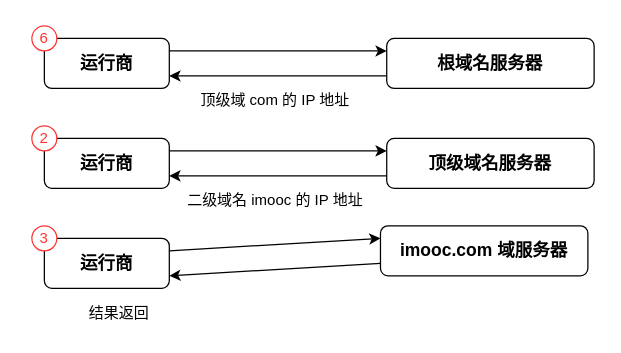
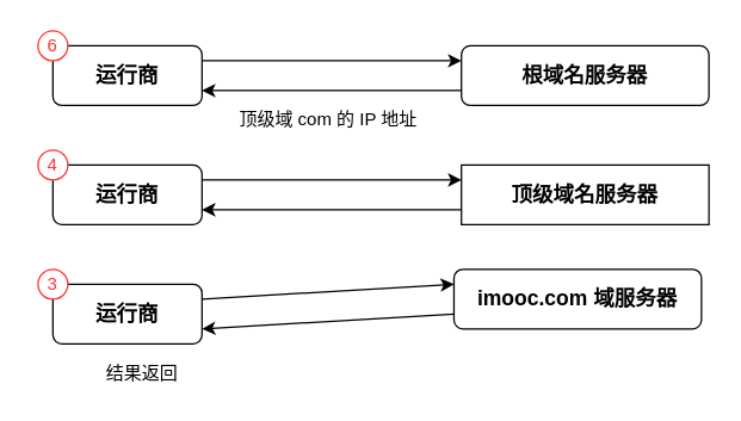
  <mxCell id="0" />
  <mxCell id="1" parent="0" />
  <mxCell id="2" value="运行商" style="rounded=1;whiteSpace=wrap;html=1;fontStyle=1;fontSize=14;" vertex="1" parent="1"><mxGeometry x="35" y="30" width="100" height="40" as="geometry" /></mxCell>
  <mxCell id="3" value="6" style="ellipse;whiteSpace=wrap;html=1;aspect=fixed;fontColor=#FF3333;strokeColor=#FF3333;" vertex="1" parent="1"><mxGeometry x="25" y="20" width="20" height="20" as="geometry" /></mxCell>
  <mxCell id="4" value="根域名服务器" style="rounded=1;whiteSpace=wrap;html=1;fontSize=14;fontStyle=1" vertex="1" parent="1"><mxGeometry x="309" y="30" width="166" height="40" as="geometry" /></mxCell>
  <mxCell id="5" value="" style="endArrow=classic;html=1;exitX=1;exitY=0.25;exitDx=0;exitDy=0;entryX=0;entryY=0.25;entryDx=0;entryDy=0;" edge="1" parent="1" source="2" target="4"><mxGeometry width="50" height="50" relative="1" as="geometry"><mxPoint x="145" y="160" as="sourcePoint" /><mxPoint x="195" y="110" as="targetPoint" /></mxGeometry></mxCell>
  <mxCell id="6" value="" style="endArrow=classic;html=1;exitX=0;exitY=0.75;exitDx=0;exitDy=0;entryX=1;entryY=0.75;entryDx=0;entryDy=0;" edge="1" parent="1" source="4" target="2"><mxGeometry width="50" height="50" relative="1" as="geometry"><mxPoint x="155" y="130" as="sourcePoint" /><mxPoint x="205" y="80" as="targetPoint" /></mxGeometry></mxCell>
  <mxCell id="7" value="顶级域 com 的 IP 地址" style="text;html=1;strokeColor=none;fillColor=none;align=center;verticalAlign=middle;whiteSpace=wrap;rounded=0;" vertex="1" parent="1"><mxGeometry x="155" y="70" width="130" height="20" as="geometry" /></mxCell>
  <mxCell id="8" value="运行商" style="rounded=1;whiteSpace=wrap;html=1;fontStyle=1;fontSize=14;" vertex="1" parent="1"><mxGeometry x="35" y="110" width="100" height="40" as="geometry" /></mxCell>
- <mxCell id="9" value="2" style="ellipse;whiteSpace=wrap;html=1;aspect=fixed;strokeColor=#FF3333;fontColor=#FF3333;" vertex="1" parent="1"><mxGeometry x="25" y="100" width="20" height="20" as="geometry" /></mxCell>
- <mxCell id="10" value="顶级域名服务器" style="rounded=1;whiteSpace=wrap;html=1;fontSize=14;fontStyle=1" vertex="1" parent="1"><mxGeometry x="309" y="110" width="166" height="40" as="geometry" /></mxCell>
+ <mxCell id="9" value="4" style="ellipse;whiteSpace=wrap;html=1;aspect=fixed;strokeColor=#FF3333;fontColor=#FF3333;" vertex="1" parent="1"><mxGeometry x="25" y="100" width="20" height="20" as="geometry" /></mxCell>
+ <mxCell id="10" value="顶级域名服务器" style="whiteSpace=wrap;html=1;fontSize=14;fontStyle=1;rounded=0;" vertex="1" parent="1"><mxGeometry x="309" y="110" width="166" height="40" as="geometry" /></mxCell>
  <mxCell id="11" value="" style="endArrow=classic;html=1;exitX=1;exitY=0.25;exitDx=0;exitDy=0;entryX=0;entryY=0.25;entryDx=0;entryDy=0;" edge="1" parent="1" source="8" target="10"><mxGeometry width="50" height="50" relative="1" as="geometry"><mxPoint x="145" y="240" as="sourcePoint" /><mxPoint x="195" y="190" as="targetPoint" /></mxGeometry></mxCell>
  <mxCell id="12" value="" style="endArrow=classic;html=1;exitX=0;exitY=0.75;exitDx=0;exitDy=0;entryX=1;entryY=0.75;entryDx=0;entryDy=0;" edge="1" parent="1" source="10" target="8"><mxGeometry width="50" height="50" relative="1" as="geometry"><mxPoint x="155" y="210" as="sourcePoint" /><mxPoint x="205" y="160" as="targetPoint" /></mxGeometry></mxCell>
- <mxCell id="13" value="二级域名 imooc 的 IP 地址" style="text;html=1;strokeColor=none;fillColor=none;align=center;verticalAlign=middle;whiteSpace=wrap;rounded=0;" vertex="1" parent="1"><mxGeometry x="145" y="150" width="150" height="20" as="geometry" /></mxCell>
  <mxCell id="14" value="运行商" style="rounded=1;whiteSpace=wrap;html=1;fontStyle=1;fontSize=14;" vertex="1" parent="1"><mxGeometry x="35" y="190" width="100" height="40" as="geometry" /></mxCell>
  <mxCell id="15" value="3" style="ellipse;whiteSpace=wrap;html=1;aspect=fixed;strokeColor=#FF3333;fontColor=#FF3333;" vertex="1" parent="1"><mxGeometry x="25" y="180" width="20" height="20" as="geometry" /></mxCell>
  <mxCell id="16" value="imooc.com 域服务器" style="rounded=1;whiteSpace=wrap;html=1;fontSize=14;fontStyle=1" vertex="1" parent="1"><mxGeometry x="304" y="180" width="166" height="40" as="geometry" /></mxCell>
  <mxCell id="17" value="" style="endArrow=classic;html=1;exitX=1;exitY=0.25;exitDx=0;exitDy=0;entryX=0;entryY=0.25;entryDx=0;entryDy=0;" edge="1" parent="1" source="14" target="16"><mxGeometry width="50" height="50" relative="1" as="geometry"><mxPoint x="145" y="320" as="sourcePoint" /><mxPoint x="195" y="270" as="targetPoint" /></mxGeometry></mxCell>
  <mxCell id="18" value="" style="endArrow=classic;html=1;exitX=0;exitY=0.75;exitDx=0;exitDy=0;entryX=1;entryY=0.75;entryDx=0;entryDy=0;" edge="1" parent="1" source="16" target="14"><mxGeometry width="50" height="50" relative="1" as="geometry"><mxPoint x="155" y="290" as="sourcePoint" /><mxPoint x="205" y="240" as="targetPoint" /></mxGeometry></mxCell>
  <mxCell id="19" value="结果返回" style="text;html=1;strokeColor=none;fillColor=none;align=center;verticalAlign=middle;whiteSpace=wrap;rounded=0;" vertex="1" parent="1"><mxGeometry x="20" y="240" width="150" height="20" as="geometry" /></mxCell>
